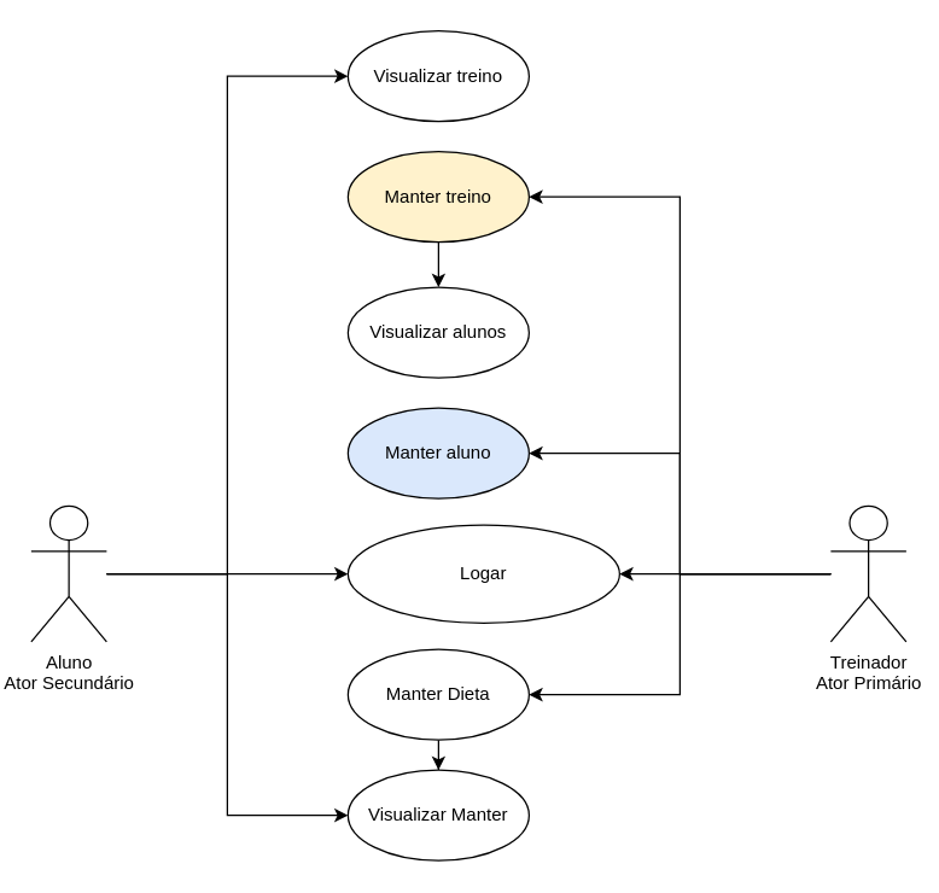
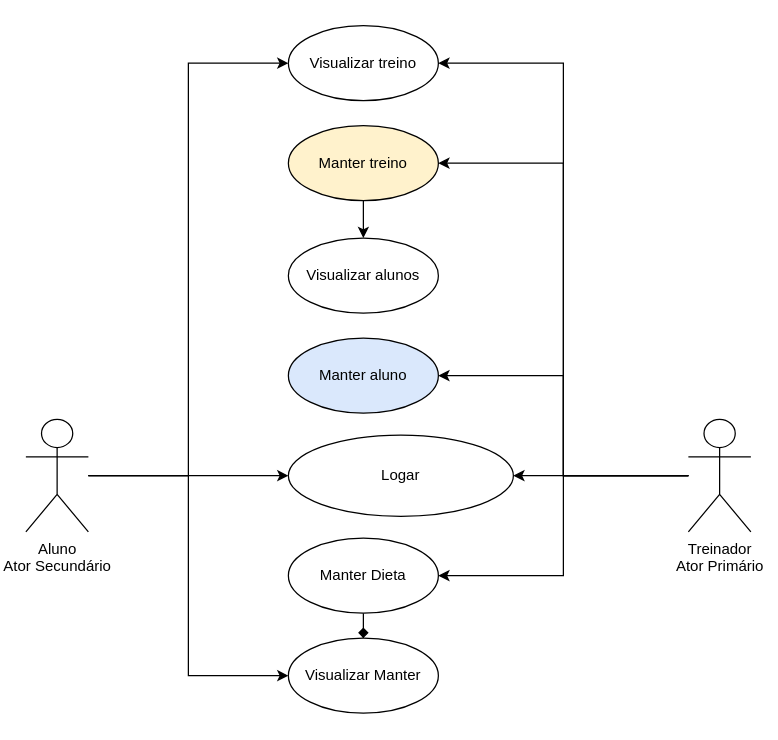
  <mxCell id="0" />
  <mxCell id="1" parent="0" />
  <mxCell id="2" style="edgeStyle=orthogonalEdgeStyle;rounded=0;orthogonalLoop=1;jettySize=auto;html=1;entryX=0;entryY=0.5;entryDx=0;entryDy=0;" edge="1" parent="1" source="5" target="12"><mxGeometry relative="1" as="geometry" /></mxCell>
  <mxCell id="3" style="edgeStyle=orthogonalEdgeStyle;rounded=0;orthogonalLoop=1;jettySize=auto;html=1;entryX=0;entryY=0.5;entryDx=0;entryDy=0;" edge="1" parent="1" source="5" target="16"><mxGeometry relative="1" as="geometry" /></mxCell>
  <mxCell id="4" style="edgeStyle=orthogonalEdgeStyle;rounded=0;orthogonalLoop=1;jettySize=auto;html=1;entryX=0;entryY=0.5;entryDx=0;entryDy=0;" edge="1" parent="1" source="5" target="20"><mxGeometry relative="1" as="geometry" /></mxCell>
  <mxCell id="5" value="Aluno&lt;div&gt;Ator Secundário&lt;/div&gt;" style="shape=umlActor;verticalLabelPosition=bottom;verticalAlign=top;html=1;outlineConnect=0;" vertex="1" parent="1"><mxGeometry x="20" y="335" width="50" height="90" as="geometry" /></mxCell>
+ <mxCell id="6" style="edgeStyle=orthogonalEdgeStyle;rounded=0;orthogonalLoop=1;jettySize=auto;html=1;entryX=1;entryY=0.5;entryDx=0;entryDy=0;" edge="1" parent="1" source="11" target="12"><mxGeometry relative="1" as="geometry" /></mxCell>
  <mxCell id="7" style="edgeStyle=orthogonalEdgeStyle;rounded=0;orthogonalLoop=1;jettySize=auto;html=1;entryX=1;entryY=0.5;entryDx=0;entryDy=0;" edge="1" parent="1" source="11" target="14"><mxGeometry relative="1" as="geometry" /></mxCell>
  <mxCell id="8" style="edgeStyle=orthogonalEdgeStyle;rounded=0;orthogonalLoop=1;jettySize=auto;html=1;entryX=1;entryY=0.5;entryDx=0;entryDy=0;" edge="1" parent="1" source="11" target="15"><mxGeometry relative="1" as="geometry" /></mxCell>
  <mxCell id="9" style="edgeStyle=orthogonalEdgeStyle;rounded=0;orthogonalLoop=1;jettySize=auto;html=1;" edge="1" parent="1" source="11" target="16"><mxGeometry relative="1" as="geometry" /></mxCell>
  <mxCell id="10" style="edgeStyle=orthogonalEdgeStyle;rounded=0;orthogonalLoop=1;jettySize=auto;html=1;entryX=1;entryY=0.5;entryDx=0;entryDy=0;" edge="1" parent="1" source="11" target="19"><mxGeometry relative="1" as="geometry" /></mxCell>
  <mxCell id="11" value="Treinador&lt;div&gt;Ator Primário&lt;/div&gt;" style="shape=umlActor;verticalLabelPosition=bottom;verticalAlign=top;html=1;" vertex="1" parent="1"><mxGeometry x="550" y="335" width="50" height="90" as="geometry" /></mxCell>
  <mxCell id="12" value="Visualizar treino" style="ellipse;whiteSpace=wrap;html=1;" vertex="1" parent="1"><mxGeometry x="230" y="20" width="120" height="60" as="geometry" /></mxCell>
  <mxCell id="13" style="edgeStyle=orthogonalEdgeStyle;rounded=0;orthogonalLoop=1;jettySize=auto;html=1;" edge="1" parent="1" source="14" target="17"><mxGeometry relative="1" as="geometry" /></mxCell>
  <mxCell id="14" value="&lt;div&gt;Manter treino&lt;/div&gt;" style="ellipse;whiteSpace=wrap;html=1;fillColor=#fff2cc;" vertex="1" parent="1"><mxGeometry x="230" y="100" width="120" height="60" as="geometry" /></mxCell>
  <mxCell id="15" value="Manter&amp;nbsp;&lt;span style=&quot;background-color: initial;&quot;&gt;aluno&lt;/span&gt;" style="ellipse;whiteSpace=wrap;html=1;fillColor=#dae8fc;" vertex="1" parent="1"><mxGeometry x="230" y="270" width="120" height="60" as="geometry" /></mxCell>
  <mxCell id="16" value="Log&lt;span style=&quot;background-color: initial;&quot;&gt;ar&lt;/span&gt;" style="ellipse;whiteSpace=wrap;html=1;" vertex="1" parent="1"><mxGeometry x="230" y="347.5" width="180" height="65" as="geometry" /></mxCell>
  <mxCell id="17" value="Visualizar alunos" style="ellipse;whiteSpace=wrap;html=1;" vertex="1" parent="1"><mxGeometry x="230" y="190" width="120" height="60" as="geometry" /></mxCell>
- <mxCell id="18" style="edgeStyle=orthogonalEdgeStyle;rounded=0;orthogonalLoop=1;jettySize=auto;html=1;" edge="1" parent="1" source="19" target="20"><mxGeometry relative="1" as="geometry" /></mxCell>
+ <mxCell id="18" style="edgeStyle=orthogonalEdgeStyle;rounded=0;orthogonalLoop=1;jettySize=auto;html=1;endArrow=diamond;" edge="1" parent="1" source="19" target="20"><mxGeometry relative="1" as="geometry" /></mxCell>
  <mxCell id="19" value="Manter Dieta" style="ellipse;whiteSpace=wrap;html=1;" vertex="1" parent="1"><mxGeometry x="230" y="430" width="120" height="60" as="geometry" /></mxCell>
  <mxCell id="20" value="Visualizar Manter" style="ellipse;whiteSpace=wrap;html=1;" vertex="1" parent="1"><mxGeometry x="230" y="510" width="120" height="60" as="geometry" /></mxCell>
